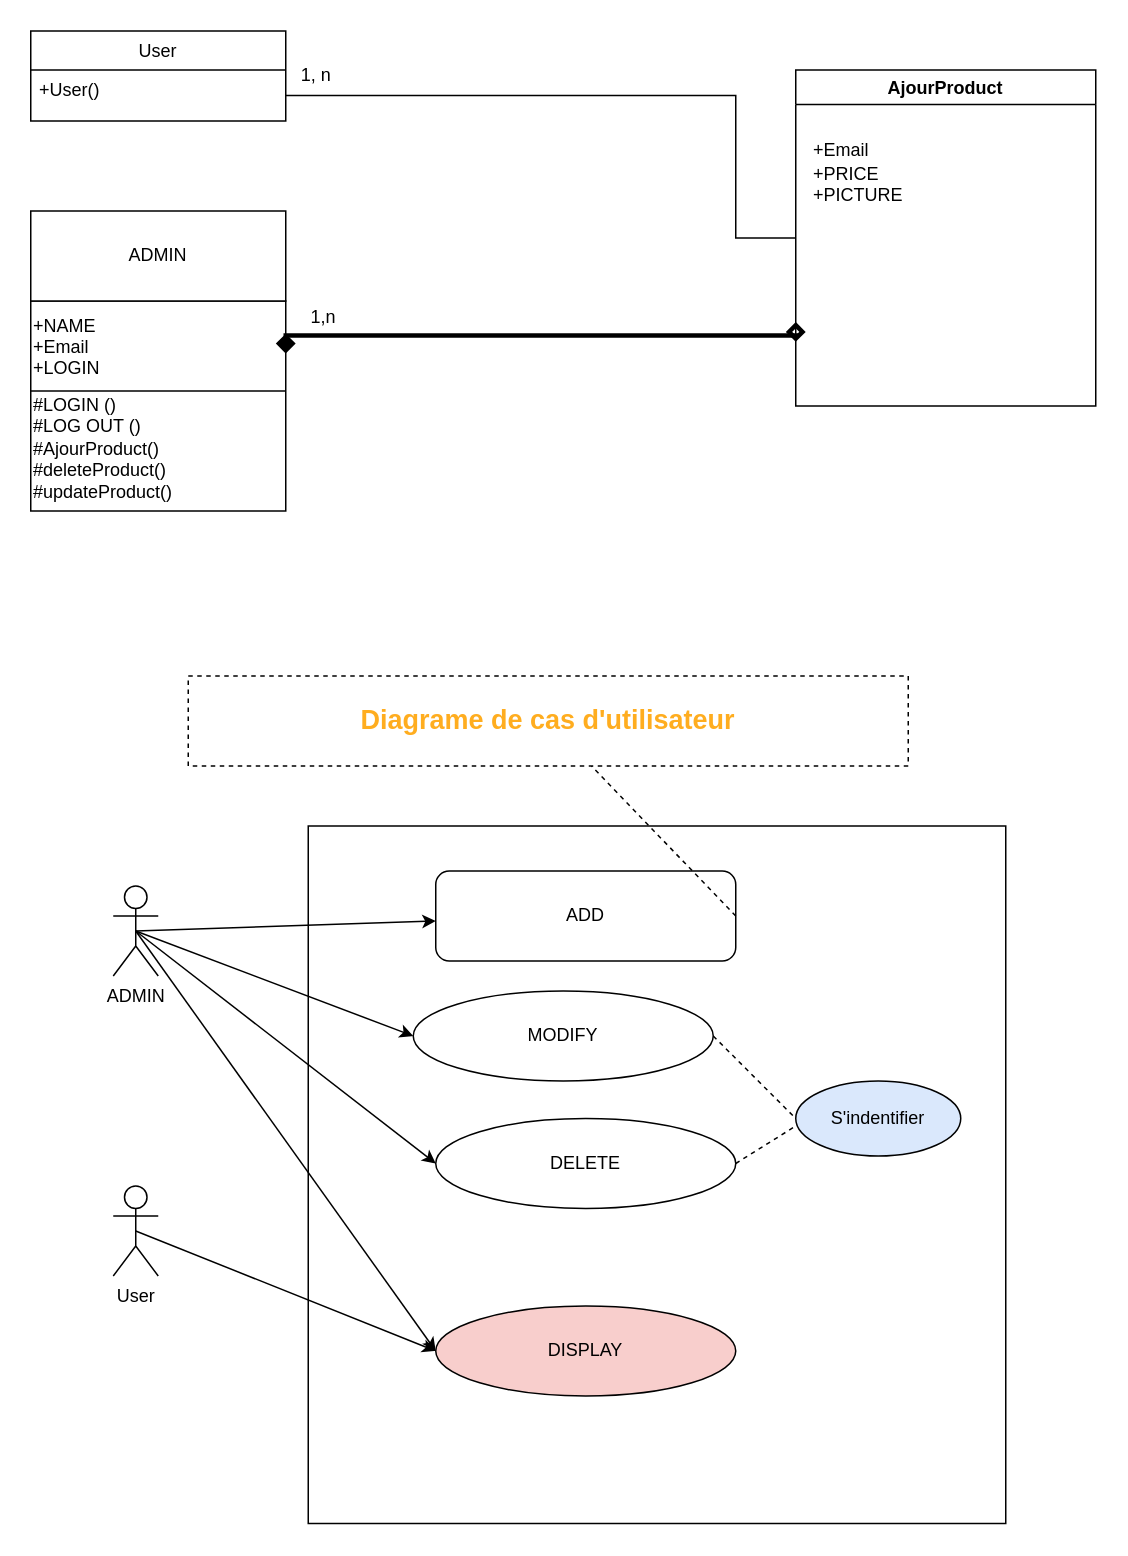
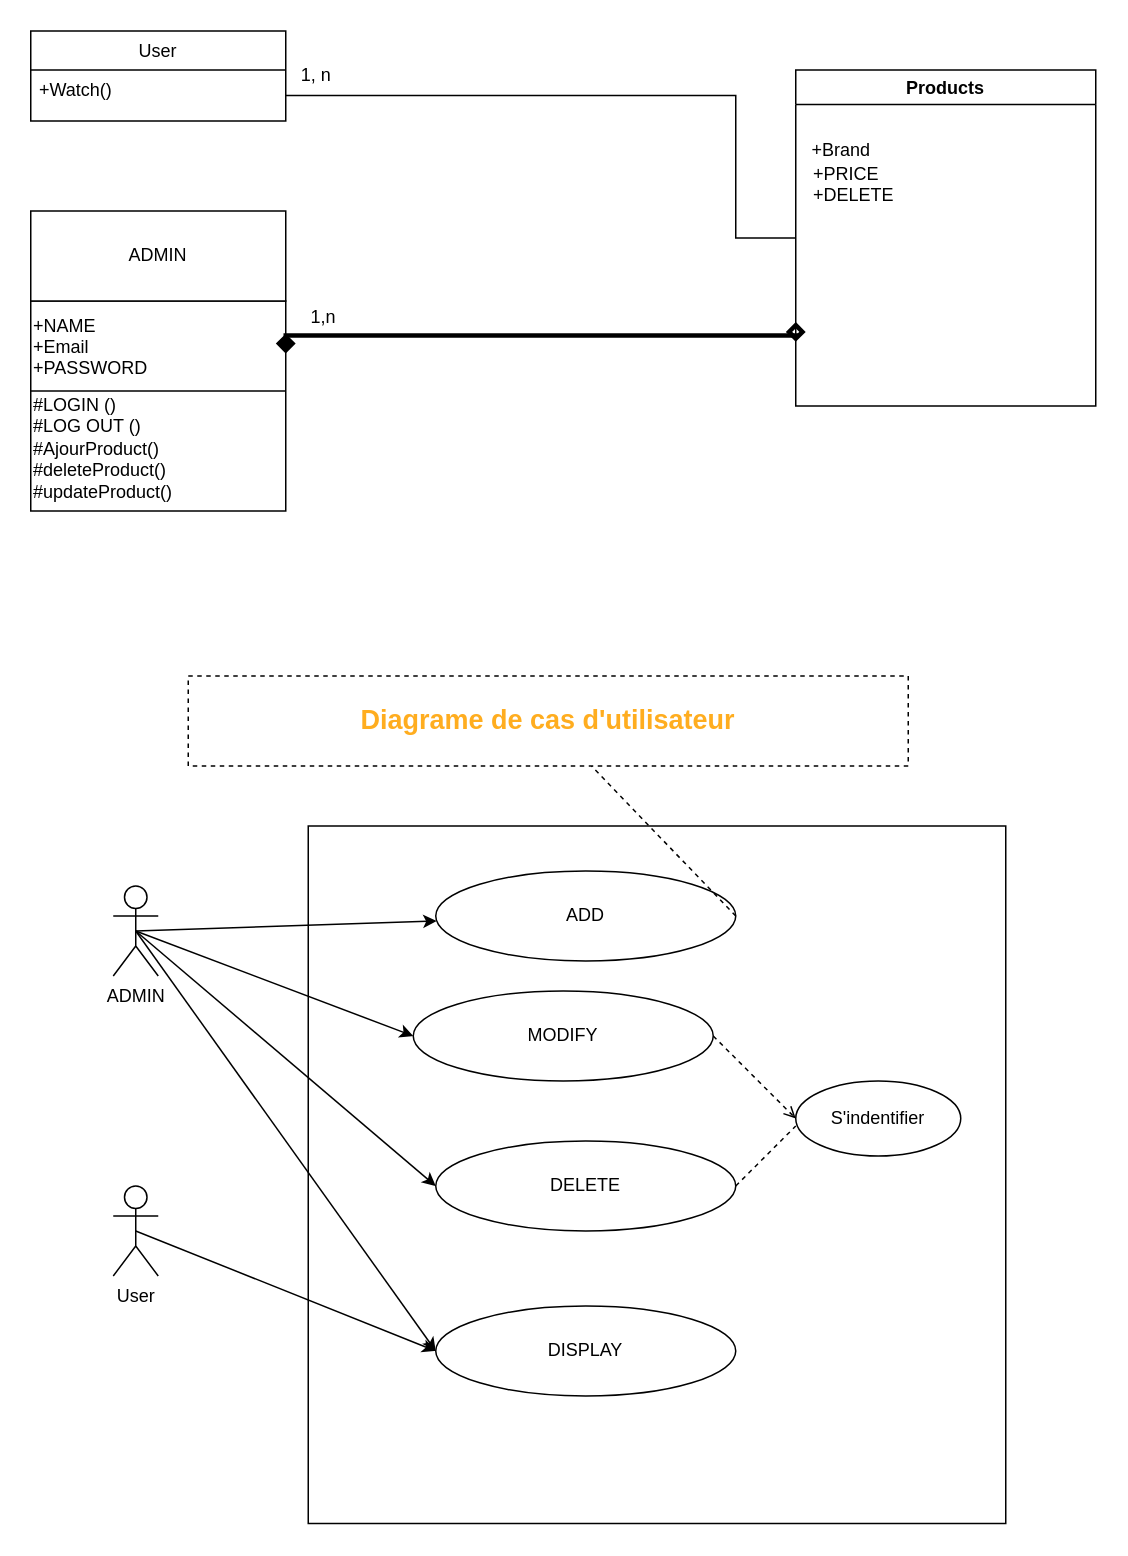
  <mxCell id="0" />
  <mxCell id="1" parent="0" />
  <mxCell id="2" value="User" style="swimlane;fontStyle=0;childLayout=stackLayout;horizontal=1;startSize=26;fillColor=none;horizontalStack=0;resizeParent=1;resizeParentMax=0;resizeLast=0;collapsible=1;marginBottom=0;" parent="1" vertex="1"><mxGeometry x="20" y="20" width="170" height="60" as="geometry" /></mxCell>
- <mxCell id="3" value="+User()" style="text;strokeColor=none;fillColor=none;align=left;verticalAlign=top;spacingLeft=4;spacingRight=4;overflow=hidden;rotatable=0;points=[[0,0.5],[1,0.5]];portConstraint=eastwest;" parent="2" vertex="1"><mxGeometry y="26" width="170" height="34" as="geometry" /></mxCell>
- <mxCell id="4" value="+NAME&#10;+Email&#10;+LOGIN" style="swimlane;fontStyle=0;childLayout=stackLayout;horizontal=1;startSize=60;fillColor=none;horizontalStack=0;resizeParent=1;resizeParentMax=0;resizeLast=0;collapsible=1;marginBottom=0;align=left;" parent="1" vertex="1"><mxGeometry x="20" y="200" width="170" height="140" as="geometry" /></mxCell>
+ <mxCell id="3" value="+Watch()" style="text;strokeColor=none;fillColor=none;align=left;verticalAlign=top;spacingLeft=4;spacingRight=4;overflow=hidden;rotatable=0;points=[[0,0.5],[1,0.5]];portConstraint=eastwest;" parent="2" vertex="1"><mxGeometry y="26" width="170" height="34" as="geometry" /></mxCell>
+ <mxCell id="4" value="+NAME&#10;+Email&#10;+PASSWORD" style="swimlane;fontStyle=0;childLayout=stackLayout;horizontal=1;startSize=60;fillColor=none;horizontalStack=0;resizeParent=1;resizeParentMax=0;resizeLast=0;collapsible=1;marginBottom=0;align=left;" parent="1" vertex="1"><mxGeometry x="20" y="200" width="170" height="140" as="geometry" /></mxCell>
  <mxCell id="5" value="#LOGIN ()&lt;br&gt;#LOG OUT ()&amp;nbsp;&lt;br&gt;#AjourProduct()&lt;br&gt;#deleteProduct()&lt;br&gt;#updateProduct()" style="text;html=1;resizable=0;points=[];autosize=1;align=left;verticalAlign=top;spacingTop=-4;" parent="4" vertex="1"><mxGeometry y="60" width="170" height="80" as="geometry" /></mxCell>
- <mxCell id="6" value="AjourProduct" style="swimlane;" parent="1" vertex="1"><mxGeometry x="530" y="46" width="200" height="224" as="geometry" /></mxCell>
- <mxCell id="7" value="+PRICE&amp;nbsp;&lt;br&gt;+PICTURE&amp;nbsp;" style="text;html=1;resizable=0;points=[];autosize=1;align=left;verticalAlign=top;spacingTop=-4;" parent="6" vertex="1"><mxGeometry x="10" y="60" width="90" height="40" as="geometry" /></mxCell>
- <mxCell id="8" value="+Email" style="text;html=1;align=center;verticalAlign=middle;resizable=0;points=[];autosize=1;strokeColor=none;fillColor=none;" vertex="1" parent="6"><mxGeometry y="39" width="60" height="30" as="geometry" /></mxCell>
+ <mxCell id="6" value="Products" style="swimlane;" parent="1" vertex="1"><mxGeometry x="530" y="46" width="200" height="224" as="geometry" /></mxCell>
+ <mxCell id="7" value="+PRICE&amp;nbsp;&lt;br&gt;+DELETE&amp;nbsp;" style="text;html=1;resizable=0;points=[];autosize=1;align=left;verticalAlign=top;spacingTop=-4;" parent="6" vertex="1"><mxGeometry x="10" y="60" width="90" height="40" as="geometry" /></mxCell>
+ <mxCell id="8" value="+Brand" style="text;html=1;align=center;verticalAlign=middle;resizable=0;points=[];autosize=1;strokeColor=none;fillColor=none;" vertex="1" parent="6"><mxGeometry y="39" width="60" height="30" as="geometry" /></mxCell>
  <mxCell id="9" value="ADMIN" style="rounded=0;whiteSpace=wrap;html=1;align=center;" parent="1" vertex="1"><mxGeometry x="20" y="140" width="170" height="60" as="geometry" /></mxCell>
  <mxCell id="10" style="edgeStyle=orthogonalEdgeStyle;rounded=0;orthogonalLoop=1;jettySize=auto;html=1;exitX=1;exitY=0.5;exitDx=0;exitDy=0;entryX=0;entryY=0.5;entryDx=0;entryDy=0;endArrow=none;" parent="1" source="3" target="6" edge="1"><mxGeometry relative="1" as="geometry"><Array as="points"><mxPoint x="490" y="63" /></Array></mxGeometry></mxCell>
  <mxCell id="11" style="edgeStyle=orthogonalEdgeStyle;rounded=0;orthogonalLoop=1;jettySize=auto;html=1;exitX=1;exitY=0.25;exitDx=0;exitDy=0;entryX=0;entryY=0.75;entryDx=0;entryDy=0;strokeColor=#000000;endArrow=diamond;endFill=0;strokeWidth=3;startArrow=diamond;startFill=1;" parent="1" source="4" target="6" edge="1"><mxGeometry relative="1" as="geometry"><Array as="points"><mxPoint x="190" y="223" /><mxPoint x="530" y="223" /></Array></mxGeometry></mxCell>
  <mxCell id="12" value="1,n" style="text;html=1;resizable=0;points=[];autosize=1;align=left;verticalAlign=top;spacingTop=-4;" parent="1" vertex="1"><mxGeometry x="205" y="200.5" width="30" height="20" as="geometry" /></mxCell>
  <mxCell id="13" value="ADMIN&lt;br&gt;" style="shape=umlActor;verticalLabelPosition=bottom;labelBackgroundColor=#ffffff;verticalAlign=top;html=1;outlineConnect=0;" parent="1" vertex="1"><mxGeometry x="75" y="590" width="30" height="60" as="geometry" /></mxCell>
  <mxCell id="14" value="User" style="shape=umlActor;verticalLabelPosition=bottom;labelBackgroundColor=#ffffff;verticalAlign=top;html=1;outlineConnect=0;" parent="1" vertex="1"><mxGeometry x="75" y="790" width="30" height="60" as="geometry" /></mxCell>
  <mxCell id="15" value="" style="whiteSpace=wrap;html=1;aspect=fixed;" parent="1" vertex="1"><mxGeometry x="205" y="550" width="465" height="465" as="geometry" /></mxCell>
  <mxCell id="16" value="MODIFY" style="ellipse;whiteSpace=wrap;html=1;" parent="1" vertex="1"><mxGeometry x="275" y="660" width="200" height="60" as="geometry" /></mxCell>
- <mxCell id="17" value="DELETE" style="ellipse;whiteSpace=wrap;html=1;" parent="1" vertex="1"><mxGeometry x="290" y="745" width="200" height="60" as="geometry" /></mxCell>
- <mxCell id="18" value="DISPLAY" style="ellipse;whiteSpace=wrap;html=1;fillColor=#f8cecc;" parent="1" vertex="1"><mxGeometry x="290" y="870" width="200" height="60" as="geometry" /></mxCell>
- <mxCell id="19" value="ADD" style="whiteSpace=wrap;html=1;rounded=1;" parent="1" vertex="1"><mxGeometry x="290" y="580" width="200" height="60" as="geometry" /></mxCell>
- <mxCell id="20" value="S'indentifier" style="ellipse;whiteSpace=wrap;html=1;fillColor=#dae8fc;" parent="1" vertex="1"><mxGeometry x="530" y="720" width="110" height="50" as="geometry" /></mxCell>
+ <mxCell id="17" value="DELETE" style="ellipse;whiteSpace=wrap;html=1;" parent="1" vertex="1"><mxGeometry x="290" y="760" width="200" height="60" as="geometry" /></mxCell>
+ <mxCell id="18" value="DISPLAY" style="ellipse;whiteSpace=wrap;html=1;" parent="1" vertex="1"><mxGeometry x="290" y="870" width="200" height="60" as="geometry" /></mxCell>
+ <mxCell id="19" value="ADD" style="ellipse;whiteSpace=wrap;html=1;" parent="1" vertex="1"><mxGeometry x="290" y="580" width="200" height="60" as="geometry" /></mxCell>
+ <mxCell id="20" value="S'indentifier" style="ellipse;whiteSpace=wrap;html=1;" parent="1" vertex="1"><mxGeometry x="530" y="720" width="110" height="50" as="geometry" /></mxCell>
  <mxCell id="21" value="" style="endArrow=none;dashed=1;html=1;exitX=1;exitY=0.5;exitDx=0;exitDy=0;" parent="1" source="19" target="30" edge="1"><mxGeometry width="50" height="50" relative="1" as="geometry"><mxPoint x="490" y="650" as="sourcePoint" /><mxPoint x="540" y="600" as="targetPoint" /></mxGeometry></mxCell>
- <mxCell id="22" value="" style="endArrow=none;dashed=1;html=1;exitX=1;exitY=0.5;exitDx=0;exitDy=0;entryX=0;entryY=0.5;entryDx=0;entryDy=0;" parent="1" source="16" target="20" edge="1"><mxGeometry width="50" height="50" relative="1" as="geometry"><mxPoint x="500" y="620" as="sourcePoint" /><mxPoint x="540" y="755" as="targetPoint" /></mxGeometry></mxCell>
+ <mxCell id="22" value="" style="endArrow=open;dashed=1;html=1;exitX=1;exitY=0.5;exitDx=0;exitDy=0;entryX=0;entryY=0.5;entryDx=0;entryDy=0;" parent="1" source="16" target="20" edge="1"><mxGeometry width="50" height="50" relative="1" as="geometry"><mxPoint x="500" y="620" as="sourcePoint" /><mxPoint x="540" y="755" as="targetPoint" /></mxGeometry></mxCell>
  <mxCell id="23" value="" style="endArrow=none;dashed=1;html=1;exitX=1;exitY=0.5;exitDx=0;exitDy=0;" parent="1" source="17" edge="1"><mxGeometry width="50" height="50" relative="1" as="geometry"><mxPoint x="500" y="710" as="sourcePoint" /><mxPoint x="530" y="750" as="targetPoint" /></mxGeometry></mxCell>
  <mxCell id="24" value="" style="endArrow=classic;html=1;exitX=0.5;exitY=0.5;exitDx=0;exitDy=0;exitPerimeter=0;" parent="1" source="13" target="19" edge="1"><mxGeometry width="50" height="50" relative="1" as="geometry"><mxPoint x="110" y="660" as="sourcePoint" /><mxPoint x="160" y="610" as="targetPoint" /></mxGeometry></mxCell>
  <mxCell id="25" value="" style="endArrow=classic;html=1;exitX=0.5;exitY=0.5;exitDx=0;exitDy=0;exitPerimeter=0;entryX=0;entryY=0.5;entryDx=0;entryDy=0;" parent="1" source="13" target="16" edge="1"><mxGeometry width="50" height="50" relative="1" as="geometry"><mxPoint x="100" y="630" as="sourcePoint" /><mxPoint x="300.612" y="623.313" as="targetPoint" /></mxGeometry></mxCell>
  <mxCell id="26" value="" style="endArrow=classic;html=1;entryX=0;entryY=0.5;entryDx=0;entryDy=0;exitX=0.5;exitY=0.5;exitDx=0;exitDy=0;exitPerimeter=0;" parent="1" source="13" target="17" edge="1"><mxGeometry width="50" height="50" relative="1" as="geometry"><mxPoint x="90" y="620" as="sourcePoint" /><mxPoint x="300" y="710" as="targetPoint" /></mxGeometry></mxCell>
  <mxCell id="27" value="" style="endArrow=classic;html=1;entryX=0;entryY=0.5;entryDx=0;entryDy=0;exitX=0.5;exitY=0.5;exitDx=0;exitDy=0;exitPerimeter=0;" parent="1" source="13" target="18" edge="1"><mxGeometry width="50" height="50" relative="1" as="geometry"><mxPoint x="90" y="620" as="sourcePoint" /><mxPoint x="310" y="720" as="targetPoint" /></mxGeometry></mxCell>
  <mxCell id="28" value="" style="endArrow=classic;html=1;exitX=0.5;exitY=0.5;exitDx=0;exitDy=0;exitPerimeter=0;" parent="1" source="14" edge="1"><mxGeometry width="50" height="50" relative="1" as="geometry"><mxPoint x="120" y="650" as="sourcePoint" /><mxPoint x="290" y="900" as="targetPoint" /></mxGeometry></mxCell>
  <mxCell id="29" value="1, n" style="text;html=1;align=center;verticalAlign=middle;resizable=0;points=[];autosize=1;strokeColor=none;fillColor=none;" vertex="1" parent="1"><mxGeometry x="190" y="35" width="40" height="30" as="geometry" /></mxCell>
  <mxCell id="30" value="&lt;font color=&quot;#ffad1f&quot; style=&quot;font-size: 18px;&quot;&gt;&lt;b&gt;Diagrame de cas d'utilisateur&lt;/b&gt;&lt;/font&gt;" style="whiteSpace=wrap;html=1;dashed=1;" vertex="1" parent="1"><mxGeometry x="125" y="450" width="480" height="60" as="geometry" /></mxCell>
